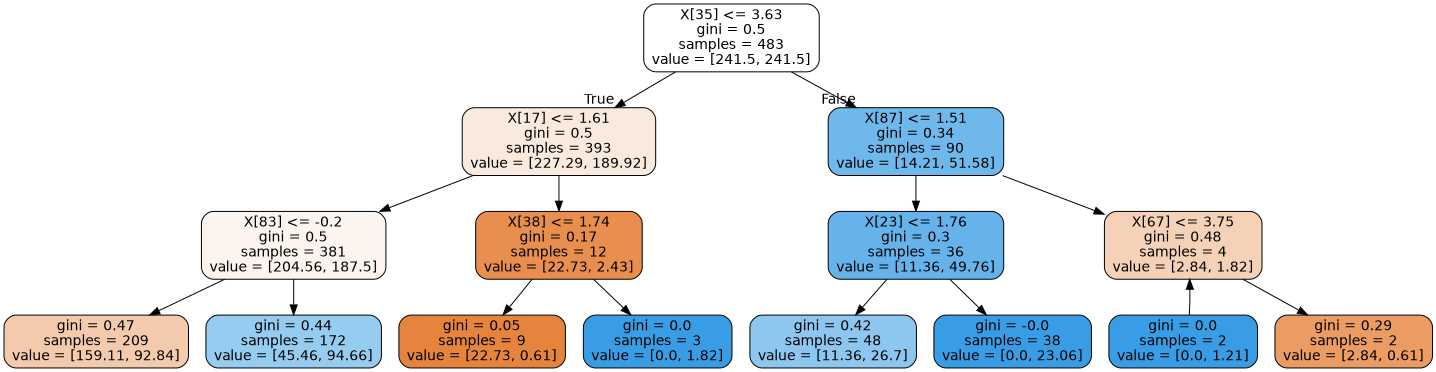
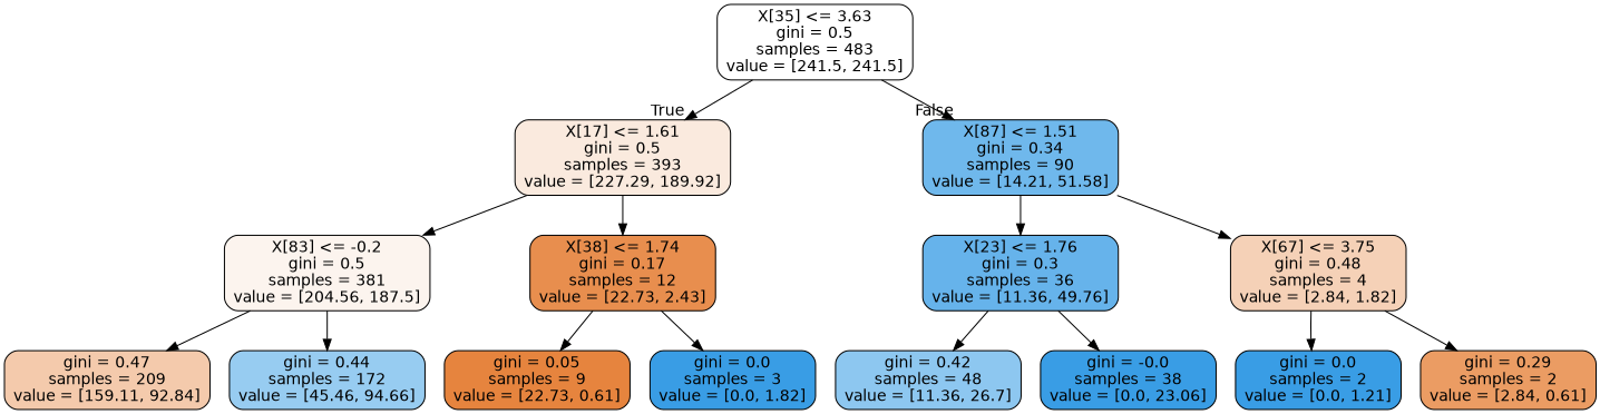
  digraph {
    node [color=black fillcolor="#399de5ff" fontname=helvetica shape=box style="filled, rounded"]
    edge [fontname=helvetica]
    n1 [fillcolor="#399de500" label="X[35] <= 3.63\ngini = 0.5\nsamples = 483\nvalue = [241.5, 241.5]"]
    n2 [fillcolor="#e581392a" label="X[17] <= 1.61\ngini = 0.5\nsamples = 393\nvalue = [227.29, 189.92]"]
    n3 [fillcolor="#399de5b9" label="X[87] <= 1.51\ngini = 0.34\nsamples = 90\nvalue = [14.21, 51.58]"]
    n4 [fillcolor="#e5813915" label="X[83] <= -0.2\ngini = 0.5\nsamples = 381\nvalue = [204.56, 187.5]"]
    n5 [fillcolor="#e58139e4" label="X[38] <= 1.74\ngini = 0.17\nsamples = 12\nvalue = [22.73, 2.43]"]
    n6 [fillcolor="#399de5c5" label="X[23] <= 1.76\ngini = 0.3\nsamples = 36\nvalue = [11.36, 49.76]"]
    n7 [fillcolor="#e581395c" label="X[67] <= 3.75\ngini = 0.48\nsamples = 4\nvalue = [2.84, 1.82]"]
    n8 [fillcolor="#e581396a" label="gini = 0.47\nsamples = 209\nvalue = [159.11, 92.84]"]
    n9 [fillcolor="#399de585" label="gini = 0.44\nsamples = 172\nvalue = [45.46, 94.66]"]
    n10 [fillcolor="#e58139f8" label="gini = 0.05\nsamples = 9\nvalue = [22.73, 0.61]"]
    n11 [label="gini = 0.0\nsamples = 3\nvalue = [0.0, 1.82]"]
    n12 [fillcolor="#399de592" label="gini = 0.42\nsamples = 48\nvalue = [11.36, 26.7]"]
    n13 [label="gini = -0.0\nsamples = 38\nvalue = [0.0, 23.06]"]
    n14 [label="gini = 0.0\nsamples = 2\nvalue = [0.0, 1.21]"]
    n15 [fillcolor="#e58139c9" label="gini = 0.29\nsamples = 2\nvalue = [2.84, 0.61]"]
    n1 -> n2 [headlabel=True labelangle=45 labeldistance=2.5]
    n1 -> n3 [headlabel=False labelangle=-45 labeldistance=2.5]
    n2 -> n4
    n2 -> n5
    n3 -> n6
    n3 -> n7
    n4 -> n8
    n4 -> n9
    n5 -> n10
    n5 -> n11
    n6 -> n12
    n6 -> n13
-   n14 -> n7
+   n7 -> n14
    n7 -> n15
  }
